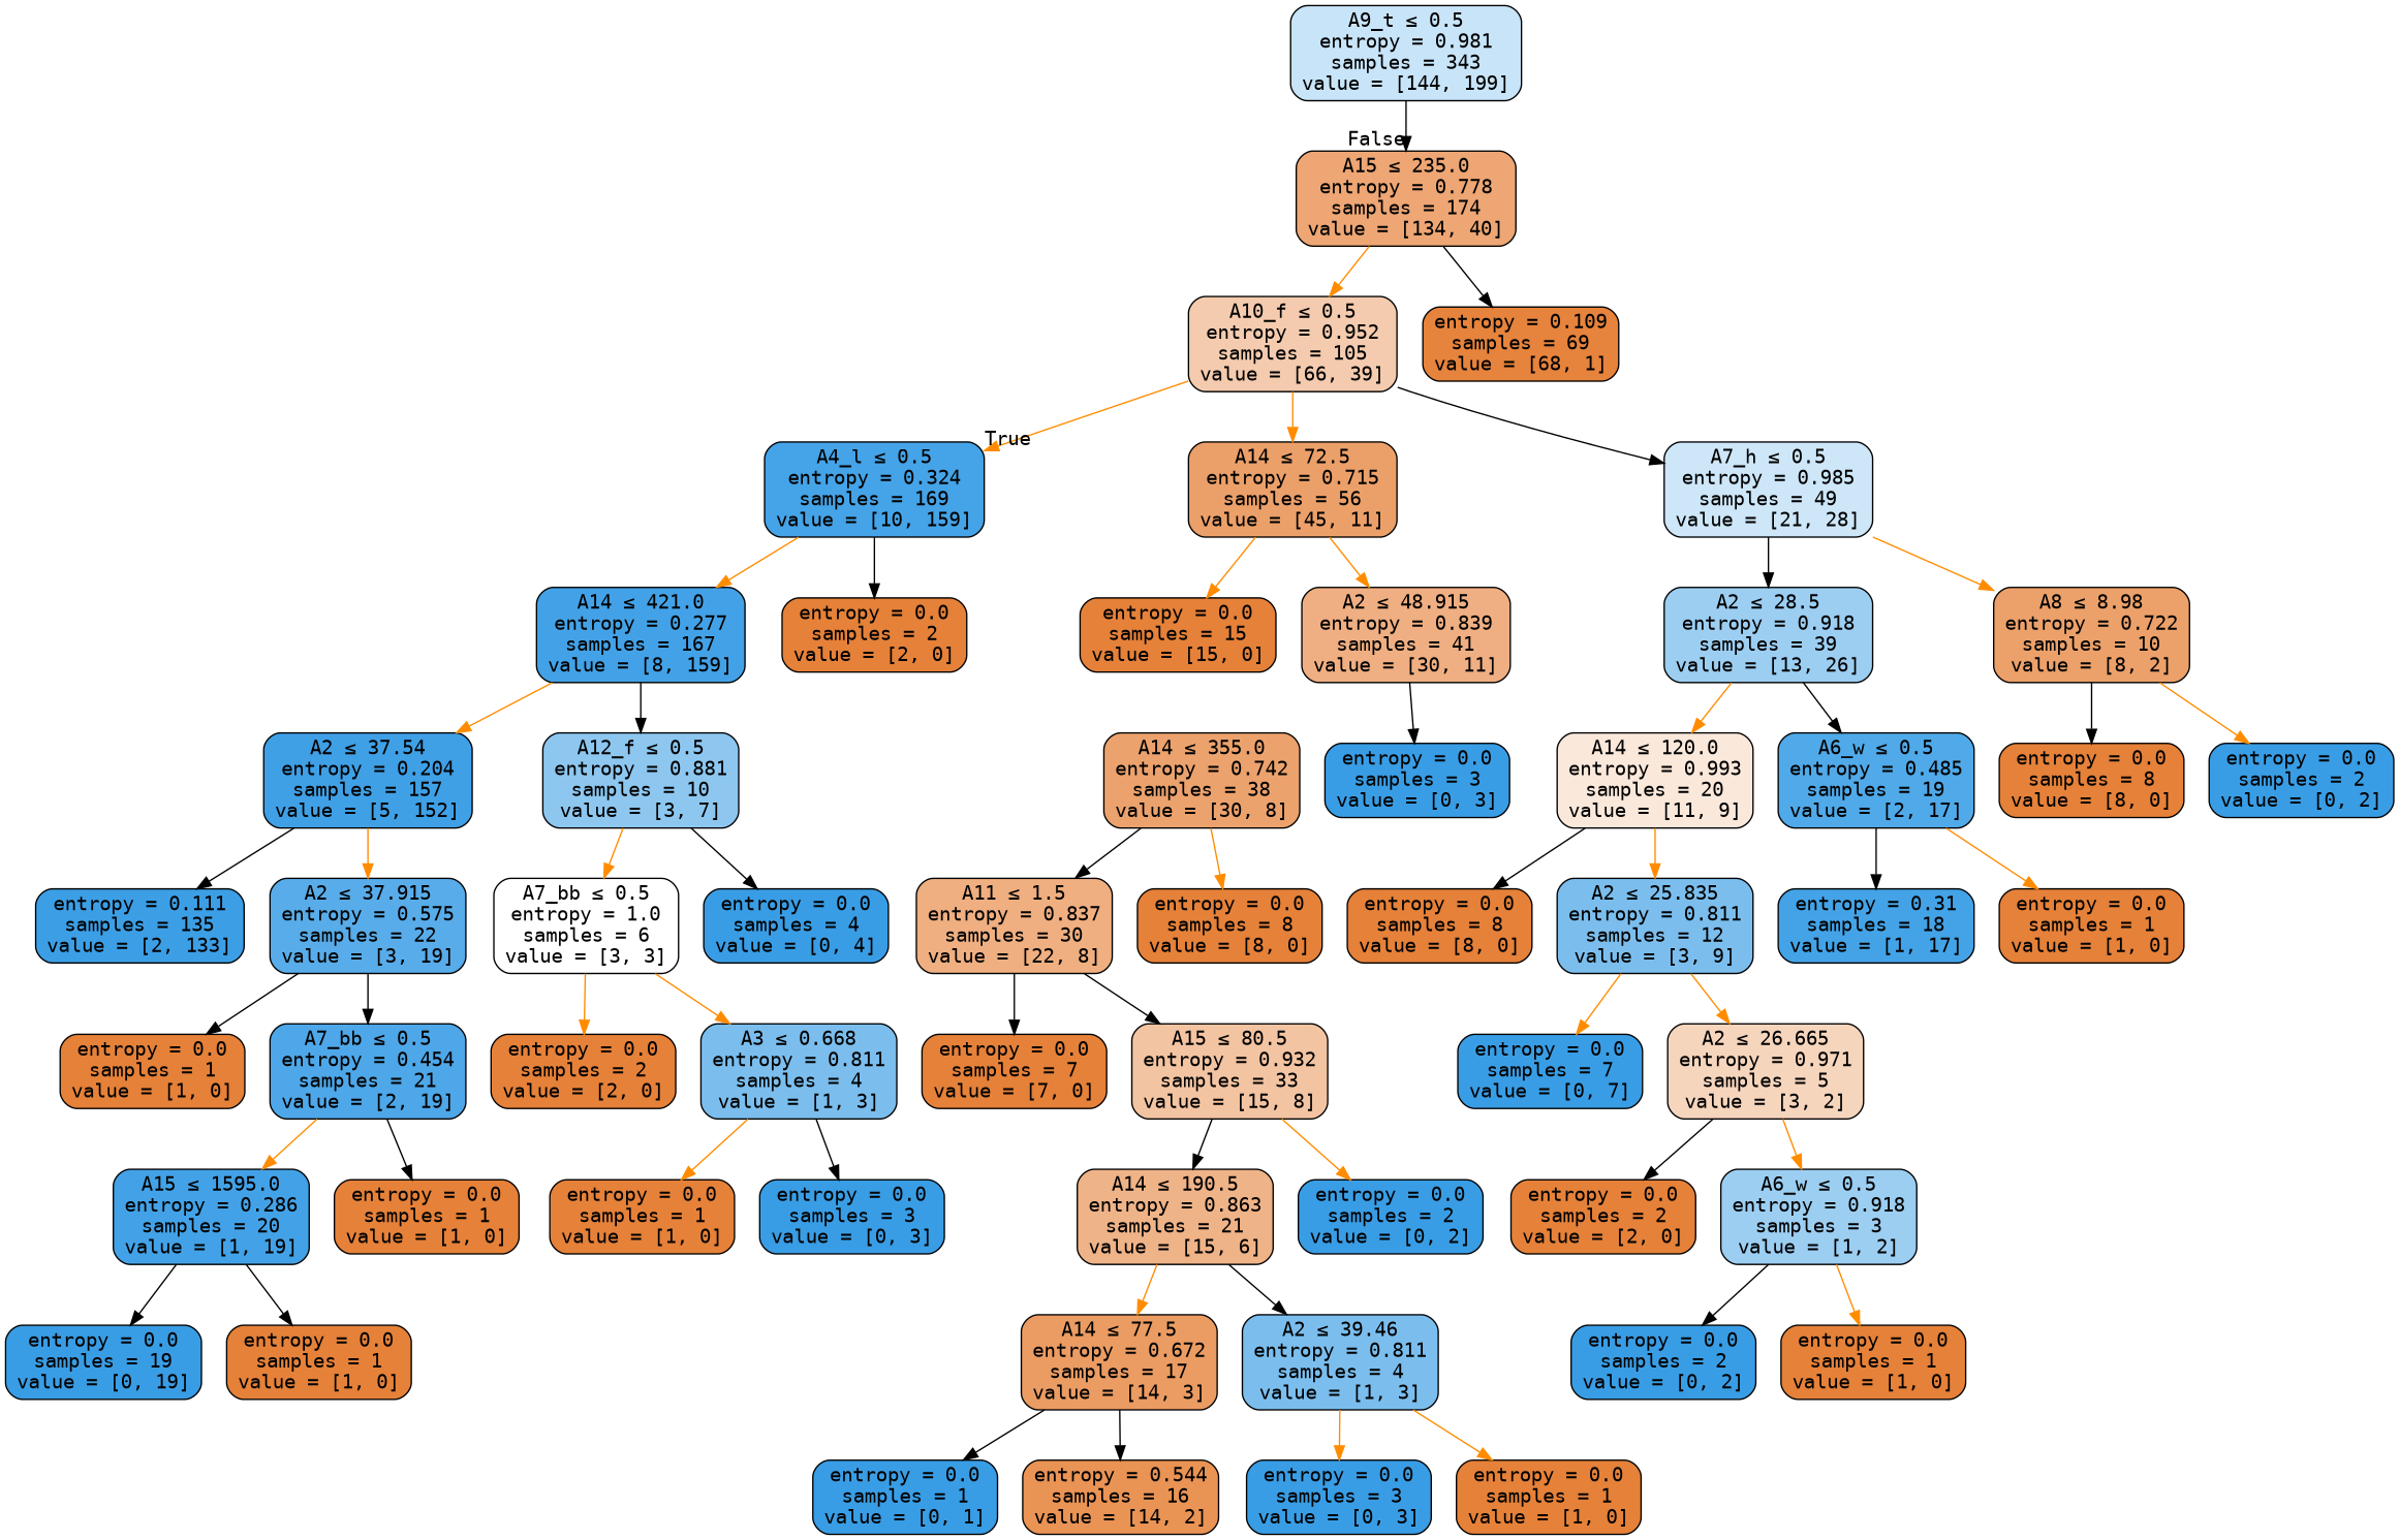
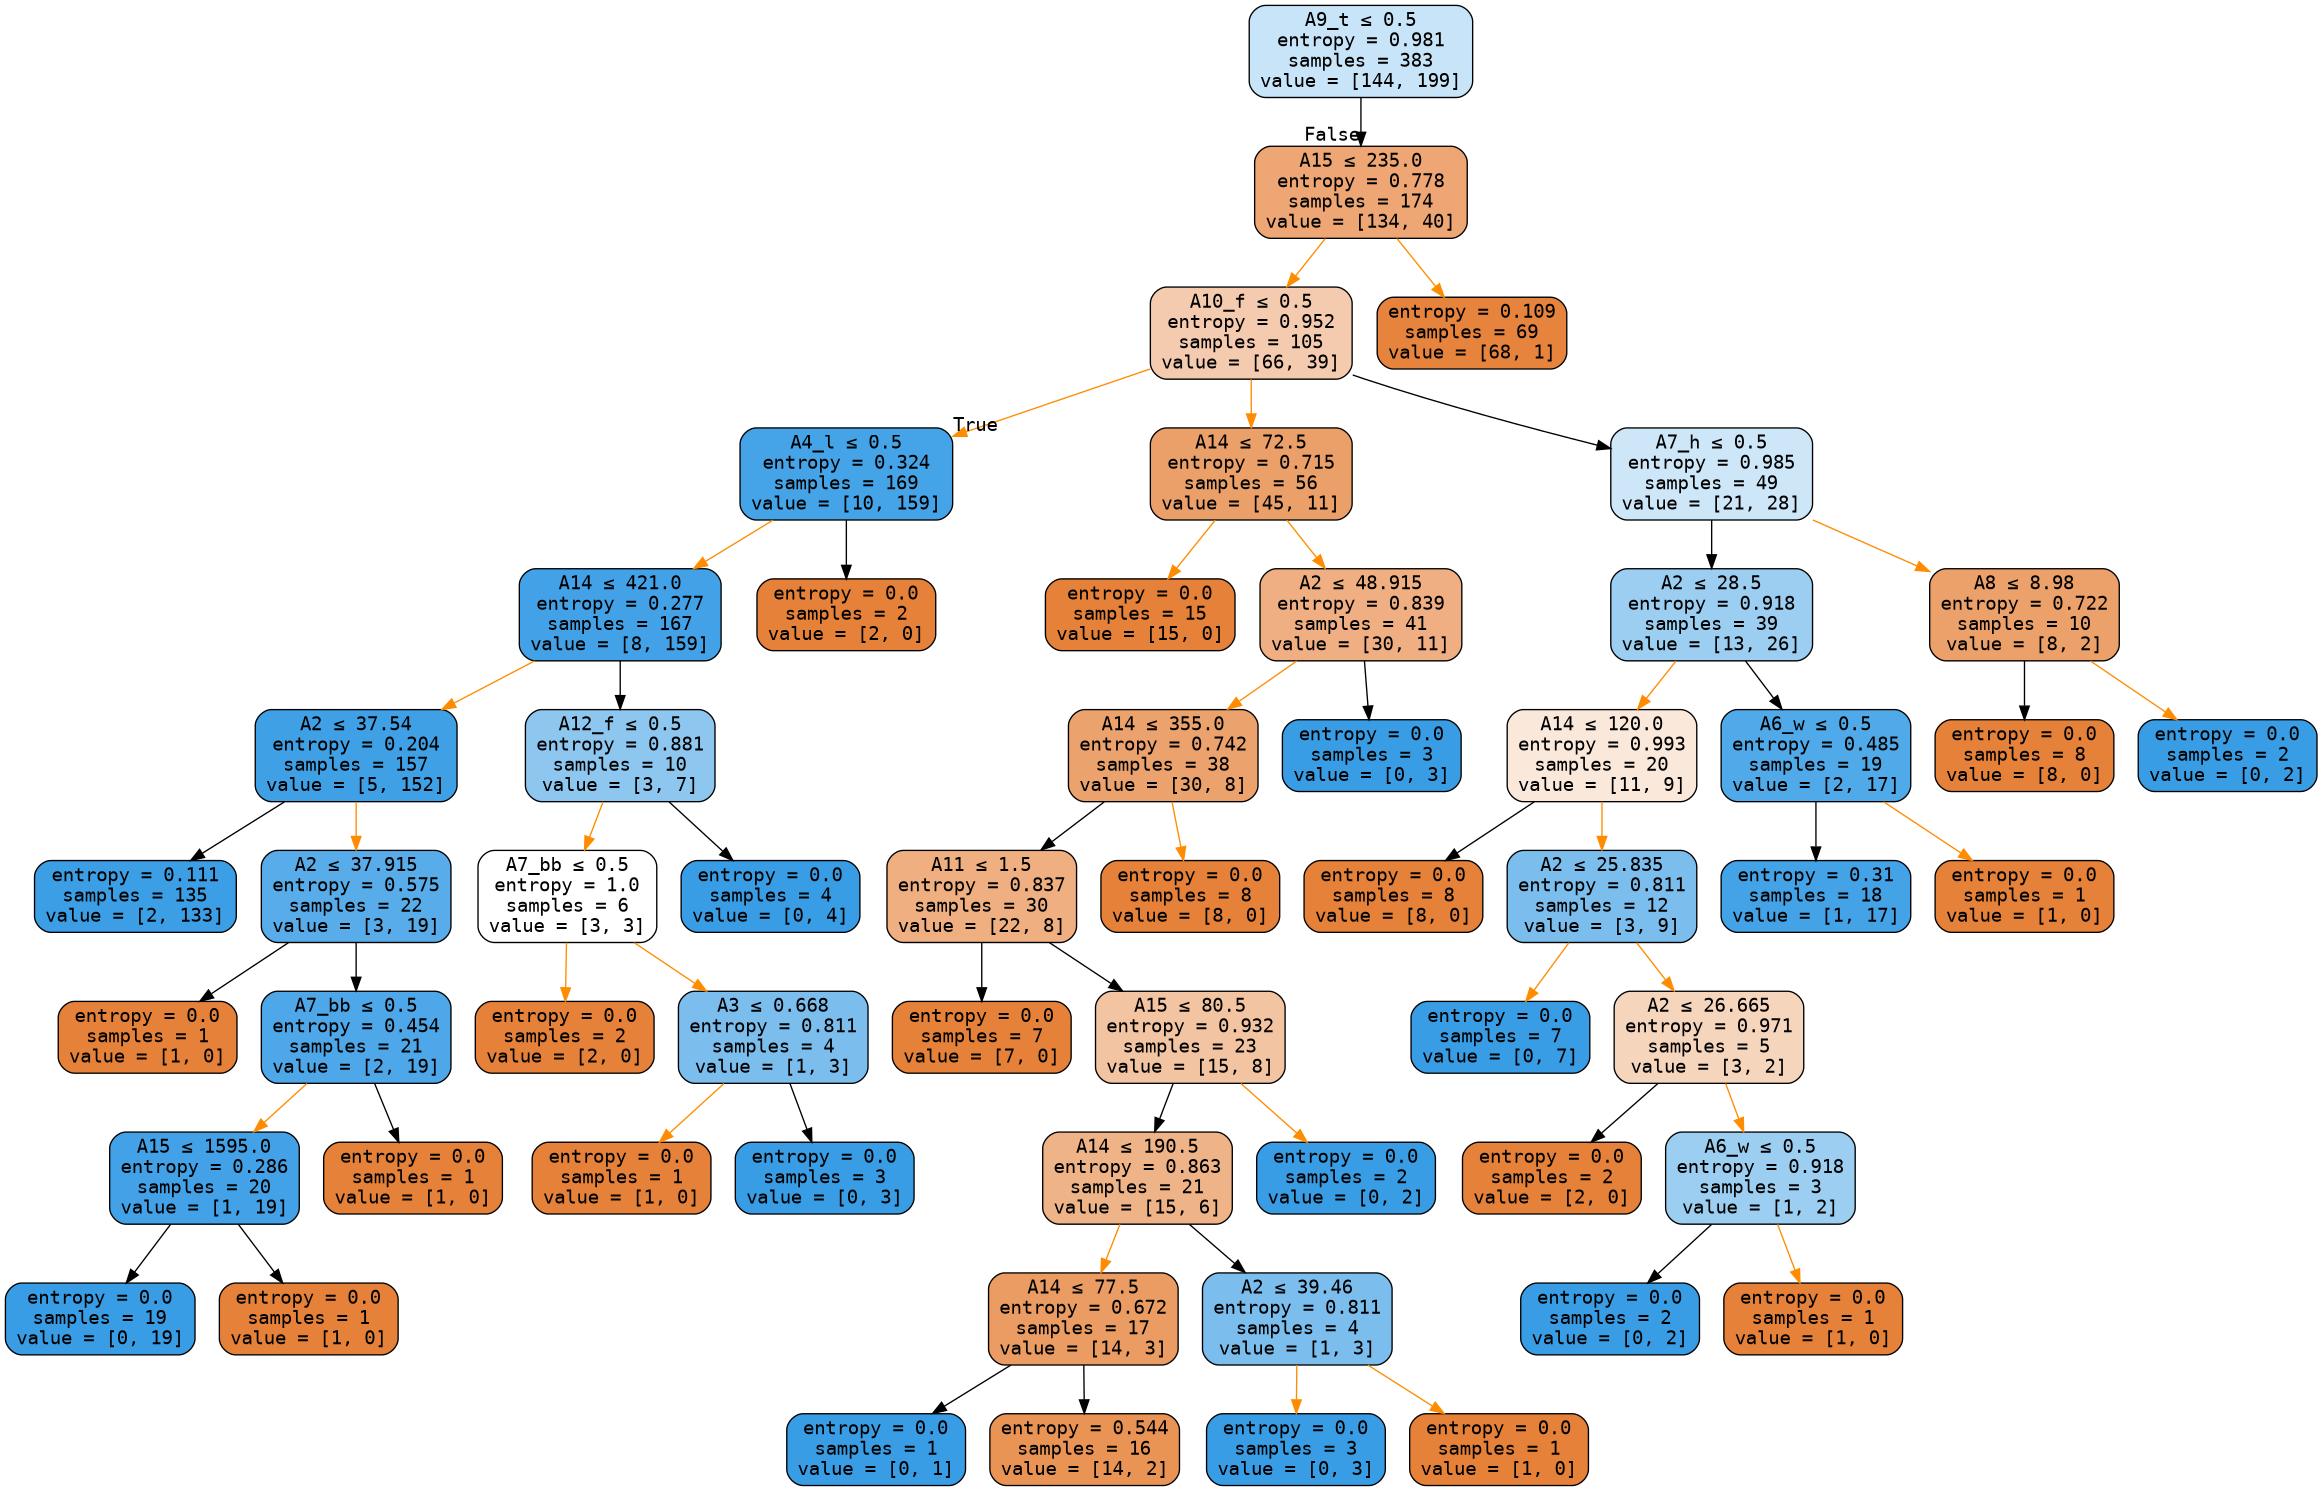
  digraph {
    fontname="DejaVu Sans Mono"
    node [color=black fillcolor="#e58139ff" fontname="DejaVu Sans Mono" shape=box style="filled, rounded"]
    edge [color=black fontname="DejaVu Sans Mono"]
-   n1 [fillcolor="#399de546" label=<A9_t &le; 0.5<br/>entropy = 0.981<br/>samples = 343<br/>value = [144, 199]>]
+   n1 [fillcolor="#399de546" label=<A9_t &le; 0.5<br/>entropy = 0.981<br/>samples = 383<br/>value = [144, 199]>]
    n2 [fillcolor="#e58139b3" label=<A15 &le; 235.0<br/>entropy = 0.778<br/>samples = 174<br/>value = [134, 40]>]
    n3 [fillcolor="#399de5ef" label=<A4_l &le; 0.5<br/>entropy = 0.324<br/>samples = 169<br/>value = [10, 159]>]
    n4 [fillcolor="#399de5f2" label=<A14 &le; 421.0<br/>entropy = 0.277<br/>samples = 167<br/>value = [8, 159]>]
    n5 [label=<entropy = 0.0<br/>samples = 2<br/>value = [2, 0]>]
    n6 [fillcolor="#e5813968" label=<A10_f &le; 0.5<br/>entropy = 0.952<br/>samples = 105<br/>value = [66, 39]>]
    n7 [fillcolor="#e58139fb" label=<entropy = 0.109<br/>samples = 69<br/>value = [68, 1]>]
    n8 [fillcolor="#399de5f7" label=<A2 &le; 37.54<br/>entropy = 0.204<br/>samples = 157<br/>value = [5, 152]>]
    n9 [fillcolor="#399de592" label=<A12_f &le; 0.5<br/>entropy = 0.881<br/>samples = 10<br/>value = [3, 7]>]
    n10 [fillcolor="#399de5fb" label=<entropy = 0.111<br/>samples = 135<br/>value = [2, 133]>]
    n11 [fillcolor="#399de5d7" label=<A2 &le; 37.915<br/>entropy = 0.575<br/>samples = 22<br/>value = [3, 19]>]
    n12 [fillcolor="#e5813900" label=<A7_bb &le; 0.5<br/>entropy = 1.0<br/>samples = 6<br/>value = [3, 3]>]
    n13 [fillcolor="#399de5ff" label=<entropy = 0.0<br/>samples = 4<br/>value = [0, 4]>]
    n14 [label=<entropy = 0.0<br/>samples = 1<br/>value = [1, 0]>]
    n15 [fillcolor="#399de5e4" label=<A7_bb &le; 0.5<br/>entropy = 0.454<br/>samples = 21<br/>value = [2, 19]>]
    n16 [fillcolor="#399de5f2" label=<A15 &le; 1595.0<br/>entropy = 0.286<br/>samples = 20<br/>value = [1, 19]>]
    n17 [label=<entropy = 0.0<br/>samples = 1<br/>value = [1, 0]>]
    n18 [fillcolor="#399de5ff" label=<entropy = 0.0<br/>samples = 19<br/>value = [0, 19]>]
    n19 [label=<entropy = 0.0<br/>samples = 1<br/>value = [1, 0]>]
    n20 [label=<entropy = 0.0<br/>samples = 2<br/>value = [2, 0]>]
    n21 [fillcolor="#399de5aa" label=<A3 &le; 0.668<br/>entropy = 0.811<br/>samples = 4<br/>value = [1, 3]>]
    n22 [label=<entropy = 0.0<br/>samples = 1<br/>value = [1, 0]>]
    n23 [fillcolor="#399de5ff" label=<entropy = 0.0<br/>samples = 3<br/>value = [0, 3]>]
    n24 [fillcolor="#e58139c1" label=<A14 &le; 72.5<br/>entropy = 0.715<br/>samples = 56<br/>value = [45, 11]>]
    n25 [fillcolor="#399de540" label=<A7_h &le; 0.5<br/>entropy = 0.985<br/>samples = 49<br/>value = [21, 28]>]
    n26 [label=<entropy = 0.0<br/>samples = 15<br/>value = [15, 0]>]
    n27 [fillcolor="#e58139a1" label=<A2 &le; 48.915<br/>entropy = 0.839<br/>samples = 41<br/>value = [30, 11]>]
    n28 [fillcolor="#399de57f" label=<A2 &le; 28.5<br/>entropy = 0.918<br/>samples = 39<br/>value = [13, 26]>]
    n29 [fillcolor="#e58139bf" label=<A8 &le; 8.98<br/>entropy = 0.722<br/>samples = 10<br/>value = [8, 2]>]
    n30 [fillcolor="#e58139bb" label=<A14 &le; 355.0<br/>entropy = 0.742<br/>samples = 38<br/>value = [30, 8]>]
    n31 [fillcolor="#399de5ff" label=<entropy = 0.0<br/>samples = 3<br/>value = [0, 3]>]
    n32 [fillcolor="#e58139a2" label=<A11 &le; 1.5<br/>entropy = 0.837<br/>samples = 30<br/>value = [22, 8]>]
    n33 [label=<entropy = 0.0<br/>samples = 8<br/>value = [8, 0]>]
    n34 [label=<entropy = 0.0<br/>samples = 7<br/>value = [7, 0]>]
-   n35 [fillcolor="#e5813977" label=<A15 &le; 80.5<br/>entropy = 0.932<br/>samples = 33<br/>value = [15, 8]>]
+   n35 [fillcolor="#e5813977" label=<A15 &le; 80.5<br/>entropy = 0.932<br/>samples = 23<br/>value = [15, 8]>]
    n36 [fillcolor="#e5813999" label=<A14 &le; 190.5<br/>entropy = 0.863<br/>samples = 21<br/>value = [15, 6]>]
    n37 [fillcolor="#399de5ff" label=<entropy = 0.0<br/>samples = 2<br/>value = [0, 2]>]
    n38 [fillcolor="#e58139c8" label=<A14 &le; 77.5<br/>entropy = 0.672<br/>samples = 17<br/>value = [14, 3]>]
    n39 [fillcolor="#399de5aa" label=<A2 &le; 39.46<br/>entropy = 0.811<br/>samples = 4<br/>value = [1, 3]>]
    n40 [fillcolor="#399de5ff" label=<entropy = 0.0<br/>samples = 1<br/>value = [0, 1]>]
    n41 [fillcolor="#e58139db" label=<entropy = 0.544<br/>samples = 16<br/>value = [14, 2]>]
    n42 [fillcolor="#399de5ff" label=<entropy = 0.0<br/>samples = 3<br/>value = [0, 3]>]
    n43 [label=<entropy = 0.0<br/>samples = 1<br/>value = [1, 0]>]
    n44 [fillcolor="#e581392e" label=<A14 &le; 120.0<br/>entropy = 0.993<br/>samples = 20<br/>value = [11, 9]>]
    n45 [fillcolor="#399de5e1" label=<A6_w &le; 0.5<br/>entropy = 0.485<br/>samples = 19<br/>value = [2, 17]>]
    n46 [label=<entropy = 0.0<br/>samples = 8<br/>value = [8, 0]>]
    n47 [fillcolor="#399de5ff" label=<entropy = 0.0<br/>samples = 2<br/>value = [0, 2]>]
    n48 [label=<entropy = 0.0<br/>samples = 8<br/>value = [8, 0]>]
    n49 [fillcolor="#399de5aa" label=<A2 &le; 25.835<br/>entropy = 0.811<br/>samples = 12<br/>value = [3, 9]>]
    n50 [fillcolor="#399de5f0" label=<entropy = 0.31<br/>samples = 18<br/>value = [1, 17]>]
    n51 [label=<entropy = 0.0<br/>samples = 1<br/>value = [1, 0]>]
    n52 [fillcolor="#399de5ff" label=<entropy = 0.0<br/>samples = 7<br/>value = [0, 7]>]
    n53 [fillcolor="#e5813955" label=<A2 &le; 26.665<br/>entropy = 0.971<br/>samples = 5<br/>value = [3, 2]>]
    n54 [label=<entropy = 0.0<br/>samples = 2<br/>value = [2, 0]>]
    n55 [fillcolor="#399de57f" label=<A6_w &le; 0.5<br/>entropy = 0.918<br/>samples = 3<br/>value = [1, 2]>]
    n56 [fillcolor="#399de5ff" label=<entropy = 0.0<br/>samples = 2<br/>value = [0, 2]>]
    n57 [label=<entropy = 0.0<br/>samples = 1<br/>value = [1, 0]>]
    n1 -> n2 [headlabel=False labelangle=-45 labeldistance=2.5]
    n2 -> n6 [color=darkorange]
-   n2 -> n7
+   n2 -> n7 [color=darkorange]
    n3 -> n4 [color=darkorange]
    n3 -> n5
    n4 -> n8 [color=darkorange]
    n4 -> n9
    n6 -> n3 [color=darkorange headlabel=True labelangle=45 labeldistance=2.5]
    n6 -> n24 [color=darkorange]
    n6 -> n25
    n8 -> n10
    n8 -> n11 [color=darkorange]
    n9 -> n12 [color=darkorange]
    n9 -> n13
    n11 -> n14
    n11 -> n15
    n12 -> n20 [color=darkorange]
    n12 -> n21 [color=darkorange]
    n15 -> n16 [color=darkorange]
    n15 -> n17
    n16 -> n18
    n16 -> n19
    n21 -> n22 [color=darkorange]
    n21 -> n23
    n24 -> n26 [color=darkorange]
    n24 -> n27 [color=darkorange]
    n25 -> n28
    n25 -> n29 [color=darkorange]
+   n27 -> n30 [color=darkorange]
    n27 -> n31
    n28 -> n44 [color=darkorange]
    n28 -> n45
    n29 -> n46
    n29 -> n47 [color=darkorange]
    n30 -> n32
    n30 -> n33 [color=darkorange]
    n32 -> n34
    n32 -> n35
    n35 -> n36
    n35 -> n37 [color=darkorange]
    n36 -> n38 [color=darkorange]
    n36 -> n39
    n38 -> n40
    n38 -> n41
    n39 -> n42 [color=darkorange]
    n39 -> n43 [color=darkorange]
    n44 -> n48
    n44 -> n49 [color=darkorange]
    n45 -> n50
    n45 -> n51 [color=darkorange]
    n49 -> n52 [color=darkorange]
    n49 -> n53 [color=darkorange]
    n53 -> n54
    n53 -> n55 [color=darkorange]
    n55 -> n56
    n55 -> n57 [color=darkorange]
  }
